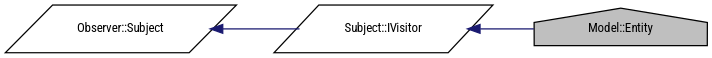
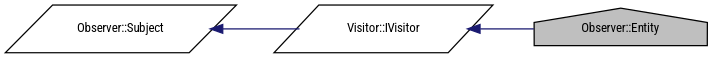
  digraph {
    fontname="Roboto Condensed"
    rankdir=LR
    node [color=black fontname="Roboto Condensed" fontsize=10 shape=parallelogram]
    edge [color=midnightblue dir=back fontname="Roboto Condensed" fontsize=10 labelfontname=Helvetica labelfontsize=10 style=solid]
-   n1 [fillcolor=grey75 fontcolor=black height=0.2 label="Model::Entity" shape=house style=filled width=0.4]
+   n1 [fillcolor=grey75 fontcolor=black height=0.2 label="Observer::Entity" shape=house style=filled width=0.4]
    n2 [height=0.2 label="Observer::Subject" width=0.4]
-   n3 [height=0.2 label="Subject::IVisitor" width=0.4]
+   n3 [height=0.2 label="Visitor::IVisitor" width=0.4]
    n2 -> n3
    n3 -> n1
  }
